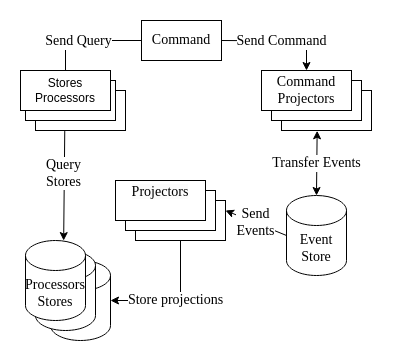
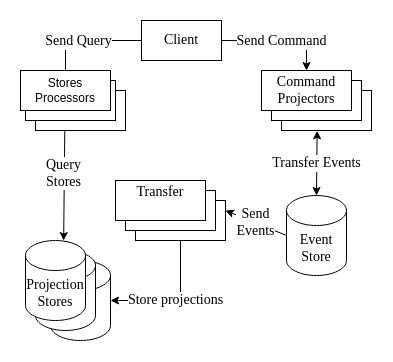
  <mxCell id="0" />
  <mxCell id="1" parent="0" />
  <mxCell id="2" value="" style="rounded=0;whiteSpace=wrap;html=1;fontFamily=Times New Roman;fontSize=14;" vertex="1" parent="1"><mxGeometry x="281" y="90" width="90" height="40" as="geometry" /></mxCell>
  <mxCell id="3" value="" style="rounded=0;whiteSpace=wrap;html=1;" vertex="1" parent="1"><mxGeometry x="35" y="90" width="90" height="40" as="geometry" /></mxCell>
  <mxCell id="4" value="Event&lt;br style=&quot;font-size: 14px;&quot;&gt;Store" style="shape=cylinder3;whiteSpace=wrap;html=1;boundedLbl=1;backgroundOutline=1;size=15;fontFamily=Times New Roman;fontSize=14;" vertex="1" parent="1"><mxGeometry x="286" y="195" width="60" height="80" as="geometry" /></mxCell>
  <mxCell id="5" value="" style="rounded=0;whiteSpace=wrap;html=1;fontFamily=Times New Roman;fontSize=14;" vertex="1" parent="1"><mxGeometry x="135" y="200" width="90" height="40" as="geometry" /></mxCell>
  <mxCell id="6" value="" style="rounded=0;whiteSpace=wrap;html=1;fontFamily=Times New Roman;fontSize=14;" vertex="1" parent="1"><mxGeometry x="125" y="190" width="90" height="40" as="geometry" /></mxCell>
- <mxCell id="7" value="&#10;&lt;span style=&quot;color: rgb(0, 0, 0); font-size: 14px; font-style: normal; font-variant-ligatures: normal; font-variant-caps: normal; font-weight: 400; letter-spacing: normal; text-align: center; text-indent: 0px; text-transform: none; word-spacing: 0px; -webkit-text-stroke-width: 0px; background-color: rgb(251, 251, 251); text-decoration-thickness: initial; text-decoration-style: initial; text-decoration-color: initial; float: none; display: inline !important;&quot;&gt;Projectors&lt;/span&gt;&#10;&#10;" style="rounded=0;whiteSpace=wrap;html=1;fontFamily=Times New Roman;fontSize=14;" vertex="1" parent="1"><mxGeometry x="115" y="180" width="90" height="40" as="geometry" /></mxCell>
+ <mxCell id="7" value="&#10;&lt;span style=&quot;color: rgb(0, 0, 0); font-size: 14px; font-style: normal; font-variant-ligatures: normal; font-variant-caps: normal; font-weight: 400; letter-spacing: normal; text-align: center; text-indent: 0px; text-transform: none; word-spacing: 0px; -webkit-text-stroke-width: 0px; background-color: rgb(251, 251, 251); text-decoration-thickness: initial; text-decoration-style: initial; text-decoration-color: initial; float: none; display: inline !important;&quot;&gt;Transfer&lt;/span&gt;&#10;&#10;" style="rounded=0;whiteSpace=wrap;html=1;fontFamily=Times New Roman;fontSize=14;" vertex="1" parent="1"><mxGeometry x="115" y="180" width="90" height="40" as="geometry" /></mxCell>
  <mxCell id="8" value="" style="shape=cylinder3;whiteSpace=wrap;html=1;boundedLbl=1;backgroundOutline=1;size=15;fontFamily=Times New Roman;fontSize=14;" vertex="1" parent="1"><mxGeometry x="50" y="260" width="60" height="80" as="geometry" /></mxCell>
  <mxCell id="9" value="" style="shape=cylinder3;whiteSpace=wrap;html=1;boundedLbl=1;backgroundOutline=1;size=15;fontFamily=Times New Roman;fontSize=14;" vertex="1" parent="1"><mxGeometry x="35" y="250" width="60" height="80" as="geometry" /></mxCell>
- <mxCell id="10" value="Processors&lt;br style=&quot;font-size: 14px;&quot;&gt;Stores" style="shape=cylinder3;whiteSpace=wrap;html=1;boundedLbl=1;backgroundOutline=1;size=15;fontFamily=Times New Roman;fontSize=14;" vertex="1" parent="1"><mxGeometry x="25" y="240" width="60" height="80" as="geometry" /></mxCell>
+ <mxCell id="10" value="Projection&lt;br style=&quot;font-size: 14px;&quot;&gt;Stores" style="shape=cylinder3;whiteSpace=wrap;html=1;boundedLbl=1;backgroundOutline=1;size=15;fontFamily=Times New Roman;fontSize=14;" vertex="1" parent="1"><mxGeometry x="25" y="240" width="60" height="80" as="geometry" /></mxCell>
  <mxCell id="11" value="" style="endArrow=classic;html=1;rounded=0;edgeStyle=orthogonalEdgeStyle;fontFamily=Times New Roman;fontSize=14;entryX=0.5;entryY=0;entryDx=0;entryDy=0;" edge="1" parent="1" target="22"><mxGeometry width="50" height="50" relative="1" as="geometry"><mxPoint x="221" y="40" as="sourcePoint" /><mxPoint x="331" y="70" as="targetPoint" /></mxGeometry></mxCell>
  <mxCell id="12" value="Send Command" style="edgeLabel;html=1;align=center;verticalAlign=middle;resizable=0;points=[];fontFamily=Times New Roman;fontSize=14;" connectable="0" vertex="1" parent="11"><mxGeometry x="-0.076" relative="1" as="geometry"><mxPoint x="7" as="offset" /></mxGeometry></mxCell>
  <mxCell id="13" value="Transfer Events" style="endArrow=classic;startArrow=classic;html=1;rounded=0;exitX=0.5;exitY=0;exitDx=0;exitDy=0;exitPerimeter=0;fontFamily=Times New Roman;fontSize=14;entryX=0.396;entryY=1.007;entryDx=0;entryDy=0;entryPerimeter=0;" edge="1" parent="1" source="4" target="2"><mxGeometry width="50" height="50" relative="1" as="geometry"><mxPoint x="151" y="160" as="sourcePoint" /><mxPoint x="331" y="130" as="targetPoint" /></mxGeometry></mxCell>
  <mxCell id="14" value="Send&lt;br style=&quot;font-size: 14px;&quot;&gt;Events" style="endArrow=classic;html=1;rounded=0;exitX=0;exitY=0.5;exitDx=0;exitDy=0;exitPerimeter=0;entryX=1;entryY=0.25;entryDx=0;entryDy=0;fontFamily=Times New Roman;fontSize=14;" edge="1" parent="1" source="4" target="5"><mxGeometry width="50" height="50" relative="1" as="geometry"><mxPoint x="271" y="280" as="sourcePoint" /><mxPoint x="321" y="230" as="targetPoint" /></mxGeometry></mxCell>
  <mxCell id="15" value="Store projections" style="endArrow=classic;html=1;rounded=0;exitX=0.5;exitY=1;exitDx=0;exitDy=0;edgeStyle=orthogonalEdgeStyle;fontFamily=Times New Roman;fontSize=14;entryX=1;entryY=0.5;entryDx=0;entryDy=0;entryPerimeter=0;" edge="1" parent="1" source="5" target="8"><mxGeometry width="50" height="50" relative="1" as="geometry"><mxPoint x="171" y="290" as="sourcePoint" /><mxPoint x="121" y="320" as="targetPoint" /></mxGeometry></mxCell>
  <mxCell id="16" value="" style="endArrow=classic;html=1;rounded=0;fontFamily=Times New Roman;fontSize=14;exitX=0.325;exitY=1.014;exitDx=0;exitDy=0;exitPerimeter=0;entryX=0.636;entryY=0.001;entryDx=0;entryDy=0;entryPerimeter=0;" edge="1" parent="1" source="3" target="10"><mxGeometry width="50" height="50" relative="1" as="geometry"><mxPoint x="81" y="160" as="sourcePoint" /><mxPoint x="61" y="230" as="targetPoint" /></mxGeometry></mxCell>
  <mxCell id="17" value="&lt;div&gt;Query &lt;br&gt;&lt;/div&gt;&lt;div&gt;Stores&lt;br&gt;&lt;/div&gt;" style="edgeLabel;html=1;align=center;verticalAlign=middle;resizable=0;points=[];fontFamily=Times New Roman;fontSize=14;" connectable="0" vertex="1" parent="16"><mxGeometry x="-0.234" y="-1" relative="1" as="geometry"><mxPoint as="offset" /></mxGeometry></mxCell>
  <mxCell id="18" value="" style="endArrow=classic;html=1;rounded=0;edgeStyle=orthogonalEdgeStyle;fontFamily=Times New Roman;fontSize=14;entryX=0.503;entryY=0.03;entryDx=0;entryDy=0;entryPerimeter=0;" edge="1" parent="1" target="24"><mxGeometry width="50" height="50" relative="1" as="geometry"><mxPoint x="171" y="40" as="sourcePoint" /><mxPoint x="81" y="80" as="targetPoint" /><Array as="points"><mxPoint x="65" y="40" /><mxPoint x="65" y="80" /><mxPoint x="65" y="80" /></Array></mxGeometry></mxCell>
  <mxCell id="19" value="Send Query" style="edgeLabel;html=1;align=center;verticalAlign=middle;resizable=0;points=[];fontFamily=Times New Roman;fontSize=14;" connectable="0" vertex="1" parent="18"><mxGeometry x="-0.503" y="1" relative="1" as="geometry"><mxPoint x="-56" y="-1" as="offset" /></mxGeometry></mxCell>
- <mxCell id="20" value="Command" style="rounded=0;whiteSpace=wrap;html=1;fontFamily=Times New Roman;fontSize=14;" vertex="1" parent="1"><mxGeometry x="141" y="20" width="80" height="40" as="geometry" /></mxCell>
+ <mxCell id="20" value="Client" style="rounded=0;whiteSpace=wrap;html=1;fontFamily=Times New Roman;fontSize=14;" vertex="1" parent="1"><mxGeometry x="141" y="20" width="80" height="40" as="geometry" /></mxCell>
  <mxCell id="21" value="" style="rounded=0;whiteSpace=wrap;html=1;fontFamily=Times New Roman;fontSize=14;" vertex="1" parent="1"><mxGeometry x="271" y="80" width="90" height="40" as="geometry" /></mxCell>
  <mxCell id="22" value="&lt;div&gt;Command&lt;/div&gt;&lt;div&gt;Projectors&lt;br&gt;&lt;/div&gt;" style="rounded=0;whiteSpace=wrap;html=1;fontFamily=Times New Roman;fontSize=14;" vertex="1" parent="1"><mxGeometry x="261" y="70" width="90" height="40" as="geometry" /></mxCell>
  <mxCell id="23" value="" style="rounded=0;whiteSpace=wrap;html=1;" vertex="1" parent="1"><mxGeometry x="25" y="80" width="90" height="40" as="geometry" /></mxCell>
  <mxCell id="24" value="Stores&lt;br&gt;Processors" style="rounded=0;whiteSpace=wrap;html=1;" vertex="1" parent="1"><mxGeometry x="20" y="70" width="90" height="40" as="geometry" /></mxCell>
